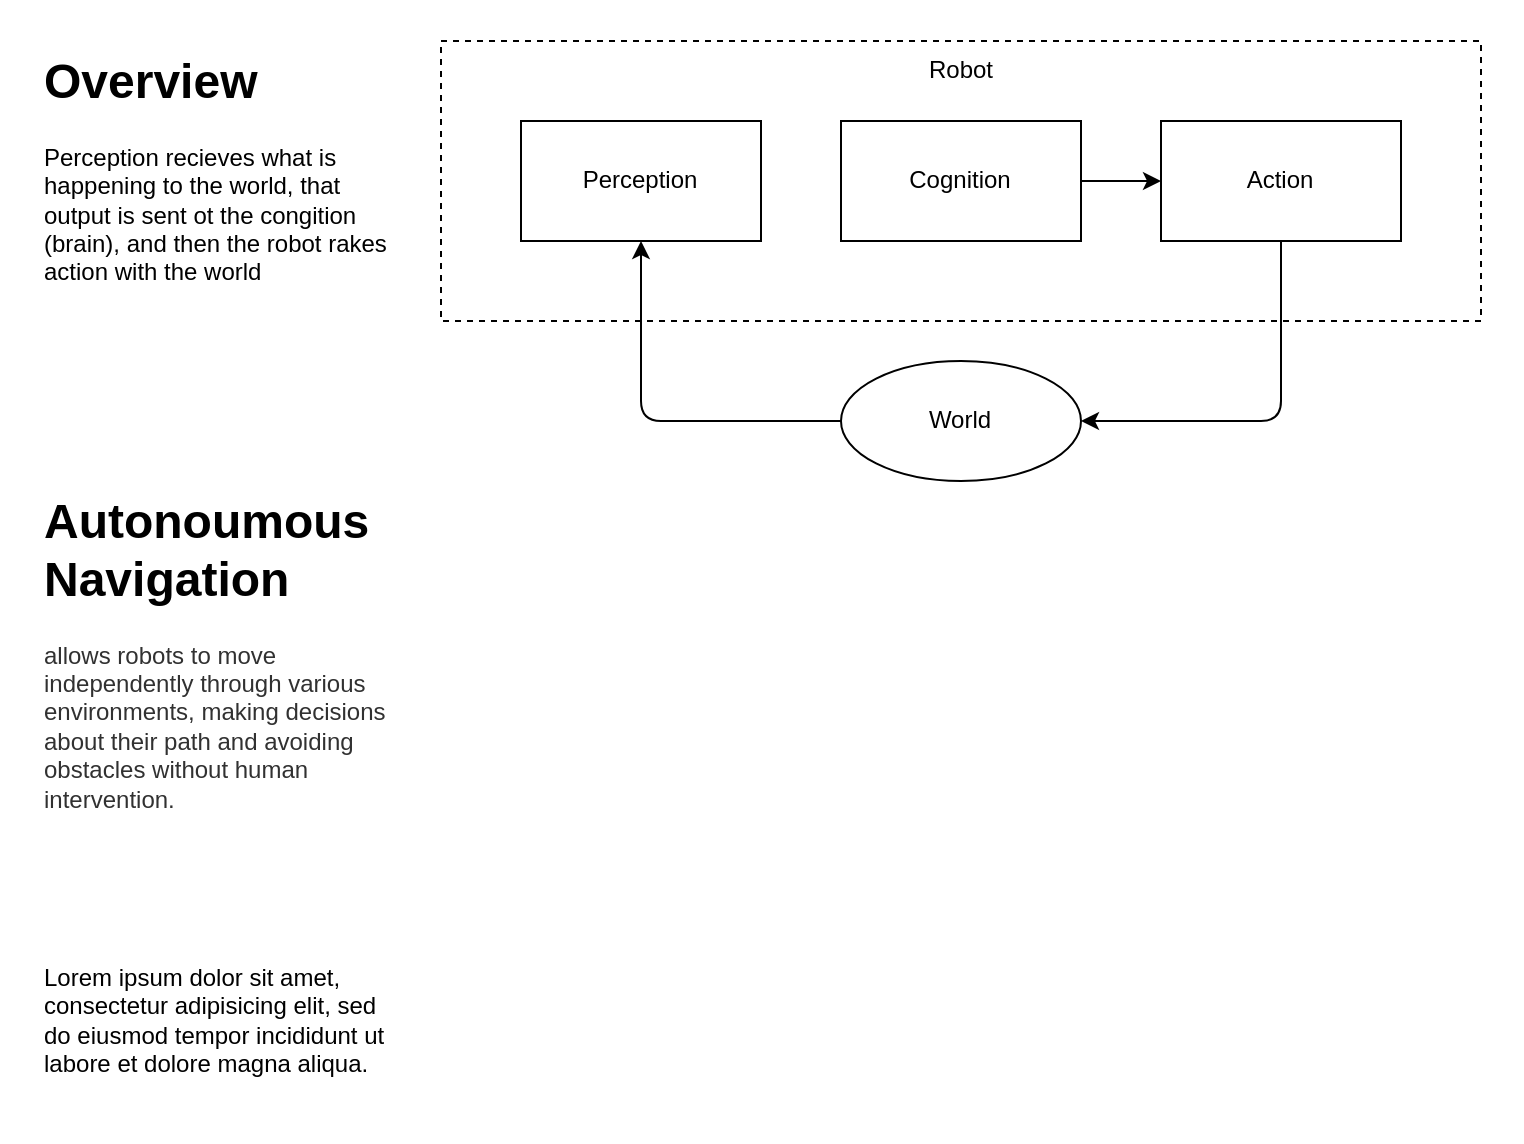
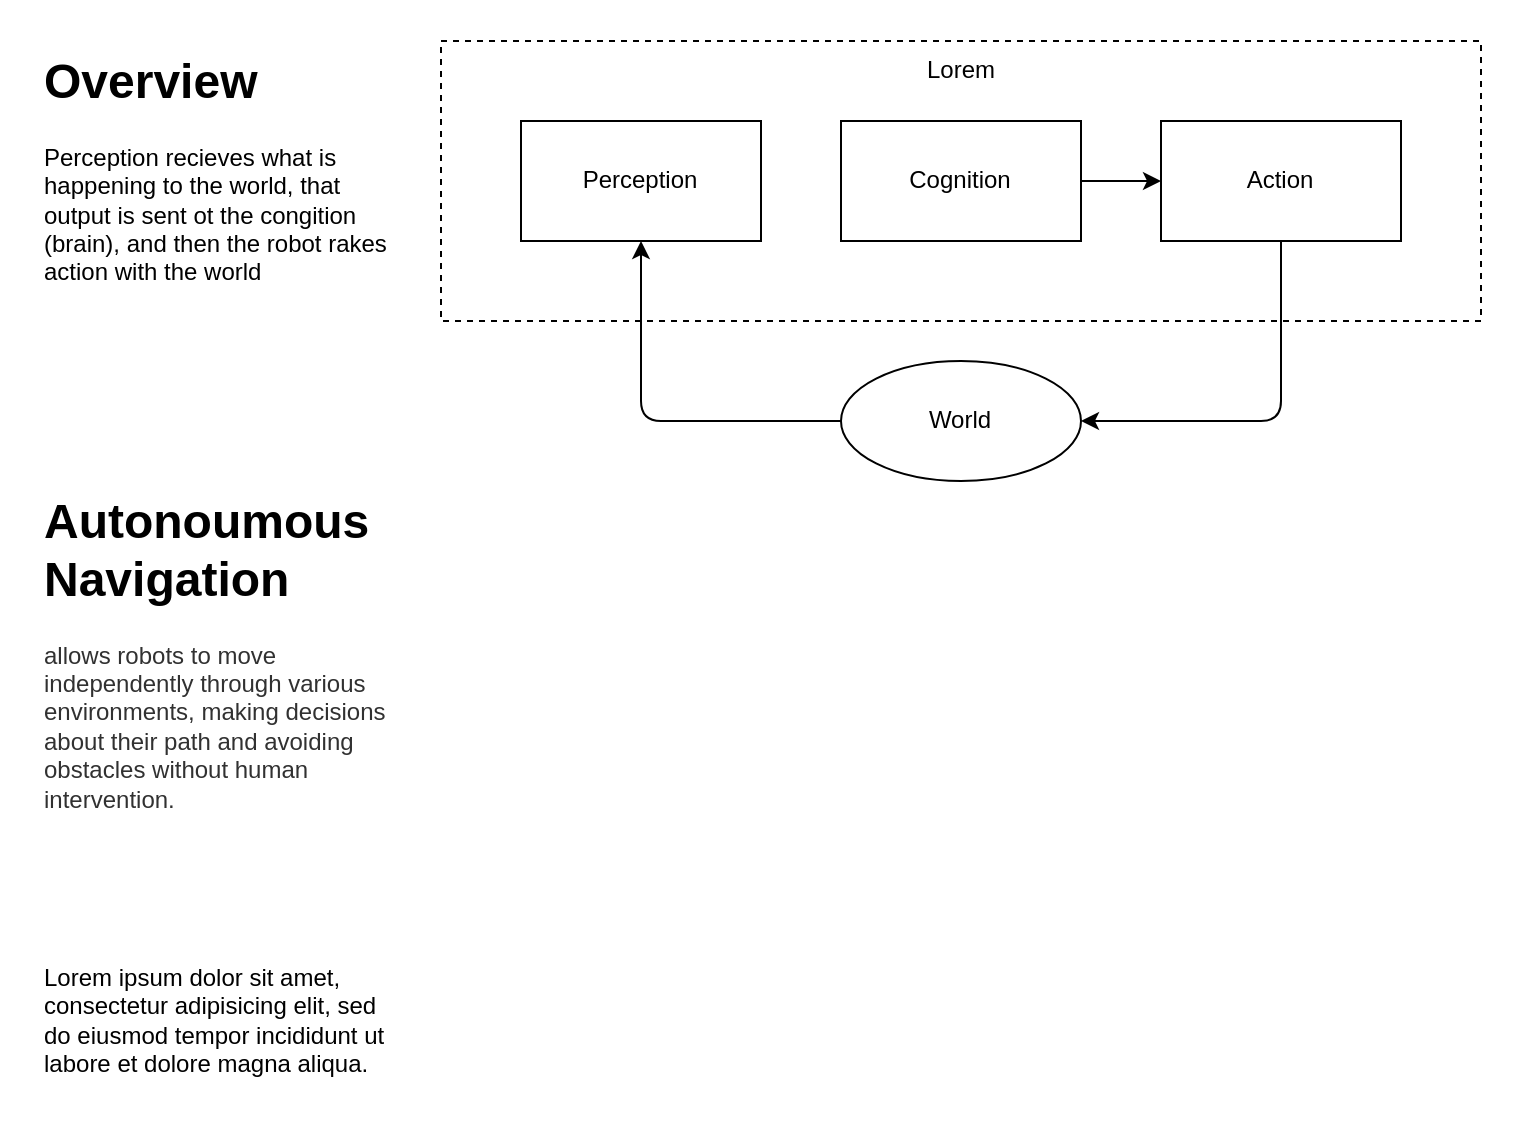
  <mxCell id="0" />
  <mxCell id="1" parent="0" />
  <mxCell id="2" style="edgeStyle=none;html=1;exitX=1;exitY=0.5;exitDx=0;exitDy=0;entryX=0;entryY=0.5;entryDx=0;entryDy=0;" edge="1" parent="1" source="3" target="5"><mxGeometry relative="1" as="geometry" /></mxCell>
  <mxCell id="3" value="Cognition" style="rounded=0;whiteSpace=wrap;html=1;" vertex="1" parent="1"><mxGeometry x="420" y="60" width="120" height="60" as="geometry" /></mxCell>
  <mxCell id="4" style="edgeStyle=none;html=1;entryX=1;entryY=0.5;entryDx=0;entryDy=0;" edge="1" parent="1" source="5" target="8"><mxGeometry relative="1" as="geometry"><Array as="points"><mxPoint x="640" y="210" /></Array></mxGeometry></mxCell>
  <mxCell id="5" value="Action" style="rounded=0;whiteSpace=wrap;html=1;" vertex="1" parent="1"><mxGeometry x="580" y="60" width="120" height="60" as="geometry" /></mxCell>
  <mxCell id="6" value="Perception" style="rounded=0;whiteSpace=wrap;html=1;" vertex="1" parent="1"><mxGeometry x="260" y="60" width="120" height="60" as="geometry" /></mxCell>
  <mxCell id="7" style="edgeStyle=none;html=1;entryX=0.5;entryY=1;entryDx=0;entryDy=0;" edge="1" parent="1" source="8" target="6"><mxGeometry relative="1" as="geometry"><Array as="points"><mxPoint x="320" y="210" /></Array></mxGeometry></mxCell>
  <mxCell id="8" value="World" style="ellipse;whiteSpace=wrap;html=1;" vertex="1" parent="1"><mxGeometry x="420" y="180" width="120" height="60" as="geometry" /></mxCell>
- <mxCell id="9" value="Robot" style="text;html=1;align=center;verticalAlign=middle;resizable=0;points=[];autosize=1;strokeColor=none;fillColor=none;" vertex="1" parent="1"><mxGeometry x="450" y="20" width="60" height="30" as="geometry" /></mxCell>
+ <mxCell id="9" value="Lorem" style="text;html=1;align=center;verticalAlign=middle;resizable=0;points=[];autosize=1;strokeColor=none;fillColor=none;" vertex="1" parent="1"><mxGeometry x="450" y="20" width="60" height="30" as="geometry" /></mxCell>
  <mxCell id="10" value="" style="rounded=0;whiteSpace=wrap;html=1;dashed=1;fillColor=none;" vertex="1" parent="1"><mxGeometry x="220" y="20" width="520" height="140" as="geometry" /></mxCell>
  <mxCell id="11" value="&lt;h1 style=&quot;margin-top: 0px;&quot;&gt;Overview&lt;/h1&gt;&lt;p&gt;Perception recieves what is happening to the world, that output is sent ot the congition (brain), and then the robot rakes action with the world&lt;/p&gt;" style="text;html=1;whiteSpace=wrap;overflow=hidden;rounded=0;" vertex="1" parent="1"><mxGeometry x="20" y="20" width="180" height="120" as="geometry" /></mxCell>
  <mxCell id="12" value="&lt;h1 style=&quot;margin-top: 0px;&quot;&gt;&lt;span style=&quot;background-color: transparent;&quot;&gt;Autonoumous Navigation&lt;/span&gt;&lt;/h1&gt;&lt;div&gt;&lt;span style=&quot;color: rgb(49, 49, 49); font-family: NVIDIASans, Arial;&quot;&gt;&lt;font style=&quot;&quot;&gt;allows robots to move independently through various environments, making decisions about their path and avoiding obstacles without human intervention.&lt;/font&gt;&lt;/span&gt;&lt;/div&gt;" style="text;html=1;whiteSpace=wrap;overflow=hidden;rounded=0;" vertex="1" parent="1"><mxGeometry x="20" y="240" width="180" height="180" as="geometry" /></mxCell>
  <mxCell id="13" value="&lt;h1 style=&quot;margin-top: 0px;&quot;&gt;&lt;br&gt;&lt;/h1&gt;&lt;p&gt;Lorem ipsum dolor sit amet, consectetur adipisicing elit, sed do eiusmod tempor incididunt ut labore et dolore magna aliqua.&lt;/p&gt;" style="text;html=1;whiteSpace=wrap;overflow=hidden;rounded=0;" vertex="1" parent="1"><mxGeometry x="20" y="430" width="180" height="120" as="geometry" /></mxCell>
